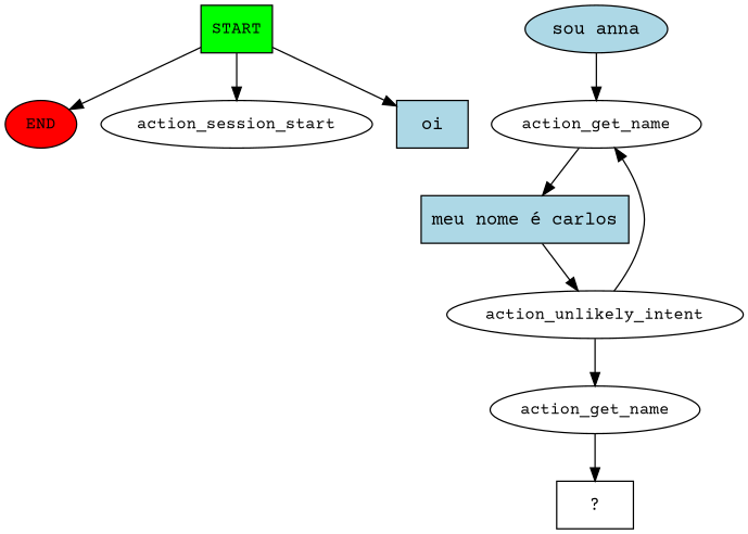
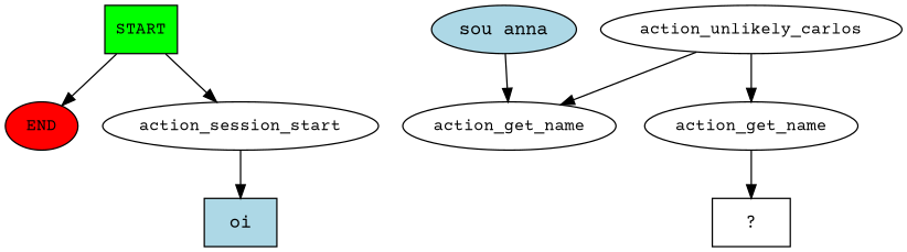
  digraph {
    fontname="Courier Prime"
    node [fontname="Courier Prime" fontsize=12]
    edge [fontname="Courier Prime"]
    n1 [fillcolor=green label=START shape=box style=filled]
    n2 [fillcolor=red label=END style=filled]
    n3 [label=action_session_start]
    n4 [fillcolor=lightblue label=oi shape=rect style=filled fontsize=""]
    n5 [fillcolor=lightblue label="sou anna" shape=ellipse style=filled fontsize=""]
    n6 [label=action_get_name]
-   n7 [fillcolor=lightblue label="meu nome é carlos" shape=rect style=filled fontsize=""]
-   n8 [label=action_unlikely_intent]
+   n8 [label=action_unlikely_carlos]
    n9 [label=action_get_name]
    n10 [label="  ?  " shape=rect fontsize=""]
    n1 -> n2
    n1 -> n3
-   n1 -> n4
+   n3 -> n4
    n5 -> n6
-   n6 -> n7
-   n7 -> n8
    n8 -> n6
    n8 -> n9
    n9 -> n10
  }
